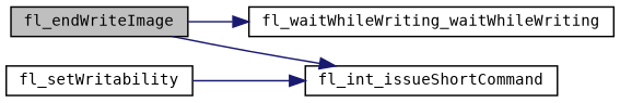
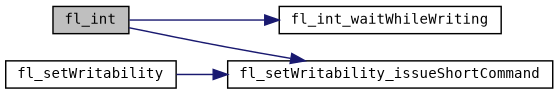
  digraph {
    fontname="DejaVu Sans Mono"
    rankdir=LR
    node [color=black fillcolor=white fontname="DejaVu Sans Mono" fontsize=10 shape=record style=filled]
    edge [color=midnightblue fontname="DejaVu Sans Mono" fontsize=10 labelfontname=Helvetica labelfontsize=10 style=solid]
-   n1 [fillcolor=grey75 fontcolor=black height=0.2 label=fl_endWriteImage width=0.4]
-   n2 [height=0.2 label=fl_waitWhileWriting_waitWhileWriting width=0.4]
-   n3 [height=0.2 label=fl_int_issueShortCommand width=0.4]
+   n1 [fillcolor=grey75 fontcolor=black height=0.2 label=fl_int width=0.4]
+   n2 [height=0.2 label=fl_int_waitWhileWriting width=0.4]
+   n3 [height=0.2 label=fl_setWritability_issueShortCommand width=0.4]
    n4 [height=0.2 label=fl_setWritability width=0.4]
    n1 -> n2
    n1 -> n3
    n4 -> n3
  }
